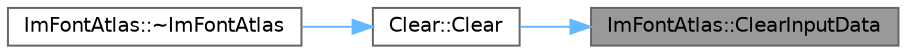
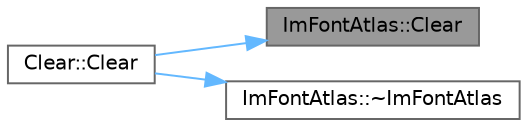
  digraph {
    rankdir=RL
    node [color=grey40 fillcolor=white fontname=Helvetica fontsize=10 shape=box style=filled]
    edge [color=steelblue1 dir=back fontname=Helvetica fontsize=10 labelfontname=Helvetica labelfontsize=10 style=solid]
-   n1 [color=gray40 fillcolor=grey60 fontcolor=black height=0.2 label="ImFontAtlas::ClearInputData" width=0.4]
+   n1 [color=gray40 fillcolor=grey60 fontcolor=black height=0.2 label="ImFontAtlas::Clear" width=0.4]
    n2 [height=0.2 label="Clear::Clear" width=0.4]
    n3 [height=0.2 label="ImFontAtlas::~ImFontAtlas" width=0.4]
    n1 -> n2
-   n2 -> n3
+   n3 -> n2
  }
